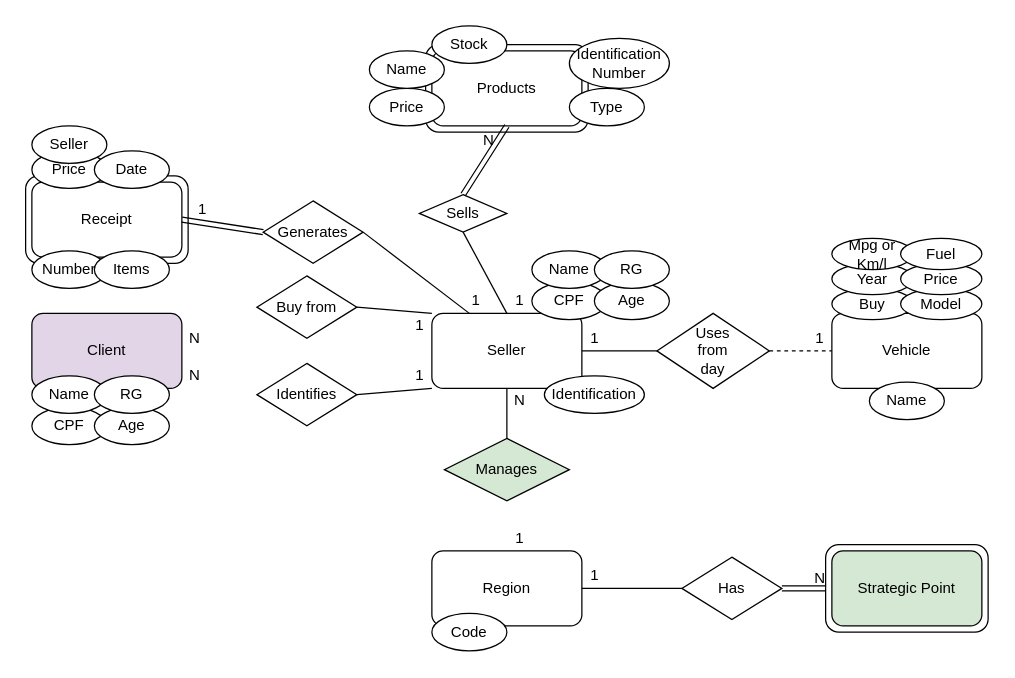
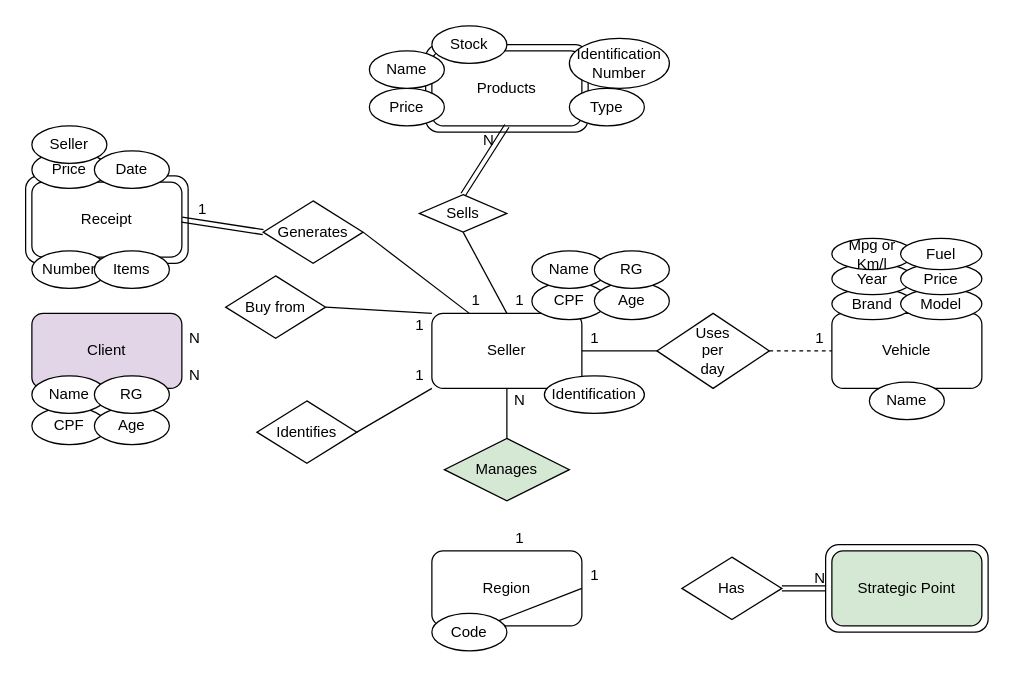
  <mxCell id="0" />
  <mxCell id="1" parent="0" />
  <mxCell id="2" value="" style="rounded=1;whiteSpace=wrap;html=1;" vertex="1" parent="1"><mxGeometry x="340" y="35" width="130" height="70" as="geometry" /></mxCell>
  <mxCell id="3" value="" style="rounded=1;whiteSpace=wrap;html=1;" vertex="1" parent="1"><mxGeometry x="20" y="140" width="130" height="70" as="geometry" /></mxCell>
  <mxCell id="4" value="Region" style="rounded=1;whiteSpace=wrap;html=1;" parent="1" vertex="1"><mxGeometry x="345" y="440" width="120" height="60" as="geometry" /></mxCell>
  <mxCell id="5" value="Code" style="ellipse;whiteSpace=wrap;html=1;" parent="1" vertex="1"><mxGeometry x="345" y="490" width="60" height="30" as="geometry" /></mxCell>
  <mxCell id="6" value="Has" style="rhombus;whiteSpace=wrap;html=1;" parent="1" vertex="1"><mxGeometry x="545" y="445" width="80" height="50" as="geometry" /></mxCell>
- <mxCell id="7" value="" style="endArrow=none;html=1;rounded=0;entryX=0;entryY=0.5;entryDx=0;entryDy=0;exitX=1;exitY=0.5;exitDx=0;exitDy=0;" parent="1" source="4" target="6" edge="1"><mxGeometry relative="1" as="geometry"><mxPoint x="395" y="510" as="sourcePoint" /><mxPoint x="555" y="510" as="targetPoint" /></mxGeometry></mxCell>
+ <mxCell id="7" value="" style="endArrow=none;html=1;rounded=0;exitX=1;exitY=0.5;exitDx=0;exitDy=0;" parent="1" source="4" target="5" edge="1"><mxGeometry relative="1" as="geometry"><mxPoint x="395" y="510" as="sourcePoint" /><mxPoint x="555" y="510" as="targetPoint" /></mxGeometry></mxCell>
  <mxCell id="8" value="1" style="text;html=1;align=center;verticalAlign=middle;resizable=0;points=[];autosize=1;strokeColor=none;" parent="1" vertex="1"><mxGeometry x="465" y="450" width="20" height="20" as="geometry" /></mxCell>
  <mxCell id="9" value="" style="shape=link;html=1;rounded=0;entryX=0;entryY=0.5;entryDx=0;entryDy=0;exitX=1;exitY=0.5;exitDx=0;exitDy=0;" parent="1" source="6" target="68" edge="1"><mxGeometry relative="1" as="geometry"><mxPoint x="395" y="510" as="sourcePoint" /><mxPoint x="555" y="510" as="targetPoint" /></mxGeometry></mxCell>
  <mxCell id="10" value="N" style="resizable=0;html=1;align=right;verticalAlign=bottom;" parent="9" connectable="0" vertex="1"><mxGeometry x="1" relative="1" as="geometry"><mxPoint x="-5" as="offset" /></mxGeometry></mxCell>
  <mxCell id="11" value="Manages" style="rhombus;whiteSpace=wrap;html=1;fillColor=#d5e8d4;" parent="1" vertex="1"><mxGeometry x="355" y="350" width="100" height="50" as="geometry" /></mxCell>
  <mxCell id="12" value="" style="endArrow=none;html=1;rounded=0;exitX=0.5;exitY=0;exitDx=0;exitDy=0;" parent="1" source="11" edge="1"><mxGeometry relative="1" as="geometry"><mxPoint x="395" y="410" as="sourcePoint" /><mxPoint x="405" y="300" as="targetPoint" /></mxGeometry></mxCell>
  <mxCell id="13" value="Seller" style="rounded=1;whiteSpace=wrap;html=1;" parent="1" vertex="1"><mxGeometry x="345" y="250" width="120" height="60" as="geometry" /></mxCell>
  <mxCell id="14" value="N" style="text;html=1;align=center;verticalAlign=middle;resizable=0;points=[];autosize=1;strokeColor=none;" parent="1" vertex="1"><mxGeometry x="405" y="310" width="20" height="20" as="geometry" /></mxCell>
  <mxCell id="15" value="1" style="text;html=1;align=center;verticalAlign=middle;resizable=0;points=[];autosize=1;strokeColor=none;" parent="1" vertex="1"><mxGeometry x="405" y="420" width="20" height="20" as="geometry" /></mxCell>
  <mxCell id="16" value="Vehicle" style="rounded=1;whiteSpace=wrap;html=1;" parent="1" vertex="1"><mxGeometry x="665" y="250" width="120" height="60" as="geometry" /></mxCell>
- <mxCell id="17" value="Uses&lt;br&gt;from&lt;br&gt;day" style="rhombus;whiteSpace=wrap;html=1;" parent="1" vertex="1"><mxGeometry x="525" y="250" width="90" height="60" as="geometry" /></mxCell>
+ <mxCell id="17" value="Uses&lt;br&gt;per&lt;br&gt;day" style="rhombus;whiteSpace=wrap;html=1;" parent="1" vertex="1"><mxGeometry x="525" y="250" width="90" height="60" as="geometry" /></mxCell>
  <mxCell id="18" value="" style="endArrow=none;html=1;rounded=0;exitX=1;exitY=0.5;exitDx=0;exitDy=0;entryX=0;entryY=0.5;entryDx=0;entryDy=0;" parent="1" source="13" target="17" edge="1"><mxGeometry relative="1" as="geometry"><mxPoint x="395" y="270" as="sourcePoint" /><mxPoint x="555" y="270" as="targetPoint" /></mxGeometry></mxCell>
  <mxCell id="19" value="1" style="text;html=1;align=center;verticalAlign=middle;resizable=0;points=[];autosize=1;strokeColor=none;" parent="1" vertex="1"><mxGeometry x="465" y="260" width="20" height="20" as="geometry" /></mxCell>
  <mxCell id="20" value="" style="endArrow=none;html=1;rounded=0;exitX=1;exitY=0.5;exitDx=0;exitDy=0;entryX=0;entryY=0.5;entryDx=0;entryDy=0;dashed=1;" parent="1" source="17" target="16" edge="1"><mxGeometry relative="1" as="geometry"><mxPoint x="635" y="279" as="sourcePoint" /><mxPoint x="715" y="279" as="targetPoint" /><Array as="points" /></mxGeometry></mxCell>
  <mxCell id="21" value="1" style="text;html=1;align=center;verticalAlign=middle;resizable=0;points=[];autosize=1;strokeColor=none;" parent="1" vertex="1"><mxGeometry x="645" y="260" width="20" height="20" as="geometry" /></mxCell>
  <mxCell id="22" value="Products" style="rounded=1;whiteSpace=wrap;html=1;" parent="1" vertex="1"><mxGeometry x="345" y="40" width="120" height="60" as="geometry" /></mxCell>
  <mxCell id="23" value="Sells" style="rhombus;whiteSpace=wrap;html=1;" parent="1" vertex="1"><mxGeometry x="335" y="155" width="70" height="30" as="geometry" /></mxCell>
  <mxCell id="24" value="" style="endArrow=none;html=1;rounded=0;entryX=0.5;entryY=1;entryDx=0;entryDy=0;exitX=0.5;exitY=0;exitDx=0;exitDy=0;" parent="1" source="13" target="23" edge="1"><mxGeometry relative="1" as="geometry"><mxPoint x="395" y="250" as="sourcePoint" /><mxPoint x="555" y="250" as="targetPoint" /></mxGeometry></mxCell>
  <mxCell id="25" value="" style="shape=link;html=1;rounded=0;entryX=0.5;entryY=1;entryDx=0;entryDy=0;exitX=0.5;exitY=0;exitDx=0;exitDy=0;" parent="1" source="23" target="22" edge="1"><mxGeometry relative="1" as="geometry"><mxPoint x="395" y="250" as="sourcePoint" /><mxPoint x="555" y="250" as="targetPoint" /></mxGeometry></mxCell>
  <mxCell id="26" value="N" style="resizable=0;html=1;align=right;verticalAlign=bottom;" parent="25" connectable="0" vertex="1"><mxGeometry x="1" relative="1" as="geometry"><mxPoint x="-10" y="20" as="offset" /></mxGeometry></mxCell>
  <mxCell id="27" value="1" style="text;html=1;align=center;verticalAlign=middle;resizable=0;points=[];autosize=1;strokeColor=none;" parent="1" vertex="1"><mxGeometry x="405" y="230" width="20" height="20" as="geometry" /></mxCell>
  <mxCell id="28" value="Client" style="rounded=1;whiteSpace=wrap;html=1;fillColor=#e1d5e7;" parent="1" vertex="1"><mxGeometry x="25" y="250" width="120" height="60" as="geometry" /></mxCell>
  <mxCell id="29" value="Receipt" style="rounded=1;whiteSpace=wrap;html=1;" parent="1" vertex="1"><mxGeometry x="25" y="145" width="120" height="60" as="geometry" /></mxCell>
  <mxCell id="30" value="Generates" style="rhombus;whiteSpace=wrap;html=1;" parent="1" vertex="1"><mxGeometry x="210" y="160" width="80" height="50" as="geometry" /></mxCell>
  <mxCell id="31" value="" style="shape=link;html=1;rounded=0;entryX=1;entryY=0.5;entryDx=0;entryDy=0;exitX=0;exitY=0.5;exitDx=0;exitDy=0;" parent="1" source="30" target="29" edge="1"><mxGeometry relative="1" as="geometry"><mxPoint x="315" y="240" as="sourcePoint" /><mxPoint x="475" y="240" as="targetPoint" /></mxGeometry></mxCell>
  <mxCell id="32" value="1" style="resizable=0;html=1;align=right;verticalAlign=bottom;" parent="31" connectable="0" vertex="1"><mxGeometry x="1" relative="1" as="geometry"><mxPoint x="20" as="offset" /></mxGeometry></mxCell>
- <mxCell id="33" value="Buy from" style="rhombus;whiteSpace=wrap;html=1;" parent="1" vertex="1"><mxGeometry x="205" y="220" width="80" height="50" as="geometry" /></mxCell>
+ <mxCell id="33" value="Buy from" style="rhombus;whiteSpace=wrap;html=1;" parent="1" vertex="1"><mxGeometry x="180" y="220" width="80" height="50" as="geometry" /></mxCell>
  <mxCell id="34" value="" style="endArrow=none;html=1;rounded=0;exitX=1;exitY=0.5;exitDx=0;exitDy=0;entryX=0;entryY=0;entryDx=0;entryDy=0;" parent="1" source="33" target="13" edge="1"><mxGeometry relative="1" as="geometry"><mxPoint x="315" y="310" as="sourcePoint" /><mxPoint x="475" y="310" as="targetPoint" /></mxGeometry></mxCell>
  <mxCell id="35" value="N" style="text;html=1;align=center;verticalAlign=middle;resizable=0;points=[];autosize=1;strokeColor=none;" parent="1" vertex="1"><mxGeometry x="145" y="260" width="20" height="20" as="geometry" /></mxCell>
  <mxCell id="36" value="1" style="text;html=1;align=center;verticalAlign=middle;resizable=0;points=[];autosize=1;strokeColor=none;" parent="1" vertex="1"><mxGeometry x="325" y="250" width="20" height="20" as="geometry" /></mxCell>
- <mxCell id="37" value="Identifies" style="rhombus;whiteSpace=wrap;html=1;" parent="1" vertex="1"><mxGeometry x="205" y="290" width="80" height="50" as="geometry" /></mxCell>
+ <mxCell id="37" value="Identifies" style="rhombus;whiteSpace=wrap;html=1;" parent="1" vertex="1"><mxGeometry x="205" y="320" width="80" height="50" as="geometry" /></mxCell>
  <mxCell id="38" value="" style="endArrow=none;html=1;rounded=0;exitX=1;exitY=0.5;exitDx=0;exitDy=0;entryX=0;entryY=1;entryDx=0;entryDy=0;" parent="1" source="37" target="13" edge="1"><mxGeometry relative="1" as="geometry"><mxPoint x="315" y="310" as="sourcePoint" /><mxPoint x="475" y="310" as="targetPoint" /></mxGeometry></mxCell>
  <mxCell id="39" value="N" style="text;html=1;align=center;verticalAlign=middle;resizable=0;points=[];autosize=1;strokeColor=none;" parent="1" vertex="1"><mxGeometry x="145" y="290" width="20" height="20" as="geometry" /></mxCell>
  <mxCell id="40" value="1" style="text;html=1;align=center;verticalAlign=middle;resizable=0;points=[];autosize=1;strokeColor=none;" parent="1" vertex="1"><mxGeometry x="325" y="290" width="20" height="20" as="geometry" /></mxCell>
- <mxCell id="41" value="Buy" style="ellipse;whiteSpace=wrap;html=1;direction=south;" parent="1" vertex="1"><mxGeometry x="665" y="230" width="65" height="25" as="geometry" /></mxCell>
+ <mxCell id="41" value="Brand" style="ellipse;whiteSpace=wrap;html=1;direction=south;" parent="1" vertex="1"><mxGeometry x="665" y="230" width="65" height="25" as="geometry" /></mxCell>
  <mxCell id="42" value="Model" style="ellipse;whiteSpace=wrap;html=1;direction=south;" parent="1" vertex="1"><mxGeometry x="720" y="230" width="65" height="25" as="geometry" /></mxCell>
  <mxCell id="43" value="Year" style="ellipse;whiteSpace=wrap;html=1;direction=south;" parent="1" vertex="1"><mxGeometry x="665" y="210" width="65" height="25" as="geometry" /></mxCell>
  <mxCell id="44" value="Price" style="ellipse;whiteSpace=wrap;html=1;direction=south;" parent="1" vertex="1"><mxGeometry x="720" y="210" width="65" height="25" as="geometry" /></mxCell>
  <mxCell id="45" value="Mpg or&lt;br&gt;Km/l" style="ellipse;whiteSpace=wrap;html=1;direction=south;" parent="1" vertex="1"><mxGeometry x="665" y="190" width="65" height="25" as="geometry" /></mxCell>
  <mxCell id="46" value="Fuel" style="ellipse;whiteSpace=wrap;html=1;direction=south;" parent="1" vertex="1"><mxGeometry x="720" y="190" width="65" height="25" as="geometry" /></mxCell>
  <mxCell id="47" value="CPF" style="ellipse;whiteSpace=wrap;html=1;" parent="1" vertex="1"><mxGeometry x="425" y="225" width="60" height="30" as="geometry" /></mxCell>
  <mxCell id="48" value="Name" style="ellipse;whiteSpace=wrap;html=1;" parent="1" vertex="1"><mxGeometry x="425" y="200" width="60" height="30" as="geometry" /></mxCell>
  <mxCell id="49" value="Age" style="ellipse;whiteSpace=wrap;html=1;" parent="1" vertex="1"><mxGeometry x="475" y="225" width="60" height="30" as="geometry" /></mxCell>
  <mxCell id="50" value="RG" style="ellipse;whiteSpace=wrap;html=1;" parent="1" vertex="1"><mxGeometry x="475" y="200" width="60" height="30" as="geometry" /></mxCell>
  <mxCell id="51" value="Identification" style="ellipse;whiteSpace=wrap;html=1;" parent="1" vertex="1"><mxGeometry x="435" y="300" width="80" height="30" as="geometry" /></mxCell>
  <mxCell id="52" value="CPF" style="ellipse;whiteSpace=wrap;html=1;" parent="1" vertex="1"><mxGeometry x="25" y="325" width="60" height="30" as="geometry" /></mxCell>
  <mxCell id="53" value="Name" style="ellipse;whiteSpace=wrap;html=1;" parent="1" vertex="1"><mxGeometry x="25" y="300" width="60" height="30" as="geometry" /></mxCell>
  <mxCell id="54" value="Age" style="ellipse;whiteSpace=wrap;html=1;" parent="1" vertex="1"><mxGeometry x="75" y="325" width="60" height="30" as="geometry" /></mxCell>
  <mxCell id="55" value="RG" style="ellipse;whiteSpace=wrap;html=1;" parent="1" vertex="1"><mxGeometry x="75" y="300" width="60" height="30" as="geometry" /></mxCell>
  <mxCell id="56" value="Number" style="ellipse;whiteSpace=wrap;html=1;" parent="1" vertex="1"><mxGeometry x="25" y="200" width="60" height="30" as="geometry" /></mxCell>
  <mxCell id="57" value="Items" style="ellipse;whiteSpace=wrap;html=1;" parent="1" vertex="1"><mxGeometry x="75" y="200" width="60" height="30" as="geometry" /></mxCell>
  <mxCell id="58" value="Price" style="ellipse;whiteSpace=wrap;html=1;" parent="1" vertex="1"><mxGeometry x="25" y="120" width="60" height="30" as="geometry" /></mxCell>
  <mxCell id="59" value="Date" style="ellipse;whiteSpace=wrap;html=1;" parent="1" vertex="1"><mxGeometry x="75" y="120" width="60" height="30" as="geometry" /></mxCell>
  <mxCell id="60" value="Seller" style="ellipse;whiteSpace=wrap;html=1;" parent="1" vertex="1"><mxGeometry x="25" y="100" width="60" height="30" as="geometry" /></mxCell>
  <mxCell id="61" value="Identification&lt;br&gt;Number" style="ellipse;whiteSpace=wrap;html=1;" parent="1" vertex="1"><mxGeometry x="455" y="30" width="80" height="40" as="geometry" /></mxCell>
  <mxCell id="62" value="Type" style="ellipse;whiteSpace=wrap;html=1;" parent="1" vertex="1"><mxGeometry x="455" y="70" width="60" height="30" as="geometry" /></mxCell>
  <mxCell id="63" value="Price" style="ellipse;whiteSpace=wrap;html=1;" parent="1" vertex="1"><mxGeometry x="295" y="70" width="60" height="30" as="geometry" /></mxCell>
  <mxCell id="64" value="Name" style="ellipse;whiteSpace=wrap;html=1;" parent="1" vertex="1"><mxGeometry x="295" y="40" width="60" height="30" as="geometry" /></mxCell>
  <mxCell id="65" value="Name" style="ellipse;whiteSpace=wrap;html=1;" parent="1" vertex="1"><mxGeometry x="695" y="305" width="60" height="30" as="geometry" /></mxCell>
  <mxCell id="66" value="Stock" style="ellipse;whiteSpace=wrap;html=1;" parent="1" vertex="1"><mxGeometry x="345" y="20" width="60" height="30" as="geometry" /></mxCell>
  <mxCell id="67" value="" style="rounded=1;whiteSpace=wrap;html=1;" vertex="1" parent="1"><mxGeometry x="660" y="435" width="130" height="70" as="geometry" /></mxCell>
  <mxCell id="68" value="Strategic Point" style="rounded=1;whiteSpace=wrap;html=1;fillColor=#d5e8d4;" parent="1" vertex="1"><mxGeometry x="665" y="440" width="120" height="60" as="geometry" /></mxCell>
  <mxCell id="69" value="" style="endArrow=none;html=1;rounded=0;exitX=1;exitY=0.5;exitDx=0;exitDy=0;entryX=0.25;entryY=0;entryDx=0;entryDy=0;" edge="1" parent="1" source="30" target="13"><mxGeometry relative="1" as="geometry"><mxPoint x="295" y="255" as="sourcePoint" /><mxPoint x="355" y="260" as="targetPoint" /></mxGeometry></mxCell>
  <mxCell id="70" value="1" style="text;html=1;align=center;verticalAlign=middle;resizable=0;points=[];autosize=1;strokeColor=none;" vertex="1" parent="1"><mxGeometry x="370" y="230" width="20" height="20" as="geometry" /></mxCell>
